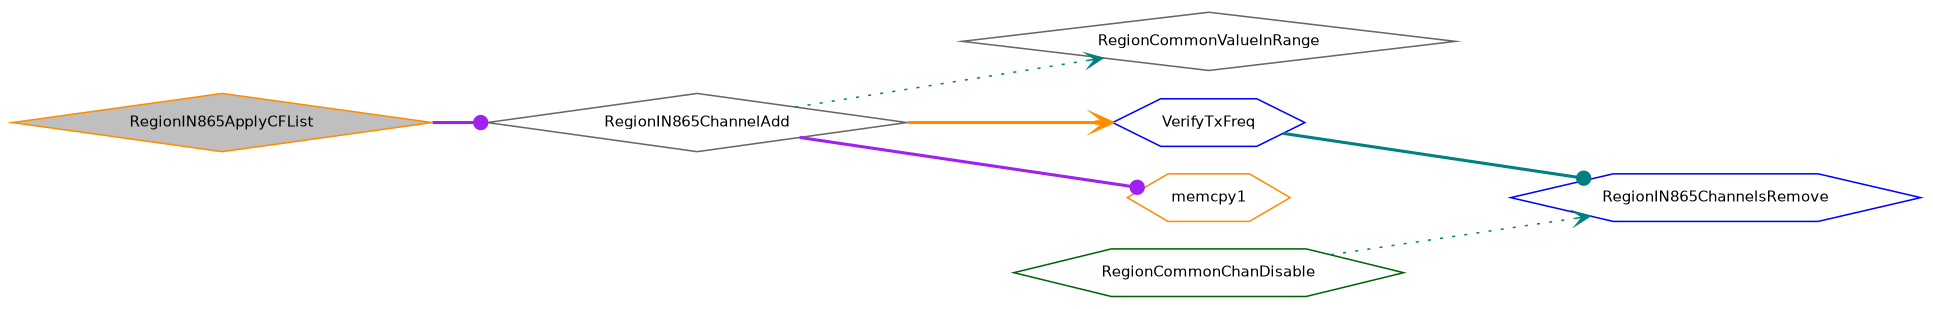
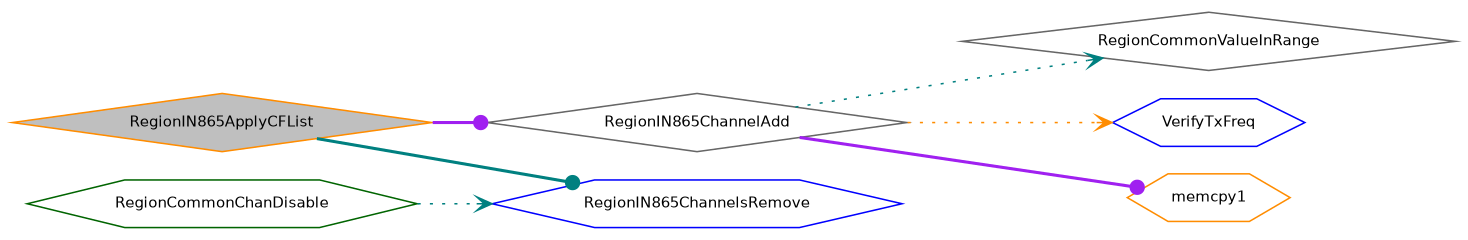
  digraph {
    rankdir=LR
    node [color=darkorange fillcolor=white fontname=Helvetica fontsize=10 shape=hexagon style=filled]
    edge [arrowhead=dot color=teal fontname=Helvetica fontsize=10 labelfontname=Helvetica labelfontsize=10 style=bold]
    n1 [fillcolor=grey75 fontcolor=black height=0.2 label=RegionIN865ApplyCFList shape=diamond width=0.4]
    n2 [color=gray40 height=0.2 label=RegionIN865ChannelAdd shape=diamond width=0.4]
    n3 [color=blue height=0.2 label=RegionIN865ChannelsRemove width=0.4]
    n4 [color=gray40 height=0.2 label=RegionCommonValueInRange shape=diamond width=0.4]
    n5 [color=blue height=0.2 label=VerifyTxFreq width=0.4]
    n6 [height=0.2 label=memcpy1 width=0.4]
    n7 [color=darkgreen height=0.2 label=RegionCommonChanDisable width=0.4]
    n1 -> n2 [color=purple]
-   n5 -> n3
+   n1 -> n3
    n2 -> n4 [arrowhead=vee style=dotted]
-   n2 -> n5 [arrowhead=vee color=darkorange]
+   n2 -> n5 [arrowhead=vee color=darkorange style=dotted]
    n2 -> n6 [color=purple]
    n7 -> n3 [arrowhead=vee style=dotted]
  }
